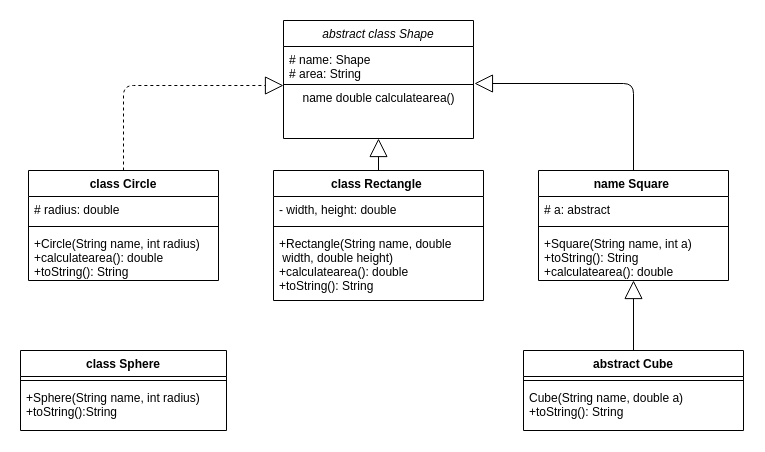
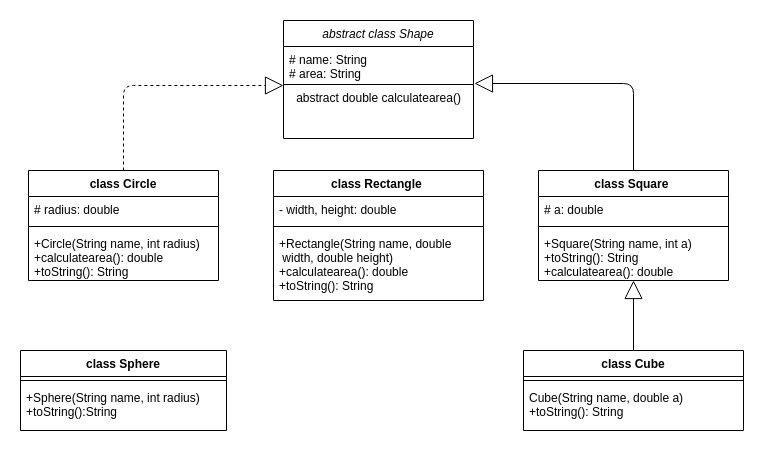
  <mxCell id="0" />
  <mxCell id="1" parent="0" />
  <mxCell id="2" value="abstract class Shape" style="swimlane;fontStyle=2;align=center;verticalAlign=top;childLayout=stackLayout;horizontal=1;startSize=26;horizontalStack=0;resizeParent=1;resizeLast=0;collapsible=1;marginBottom=0;rounded=0;shadow=0;strokeWidth=1;" parent="1" vertex="1"><mxGeometry x="283" y="20" width="190" height="118" as="geometry"><mxRectangle x="230" y="140" width="160" height="26" as="alternateBounds" /></mxGeometry></mxCell>
- <mxCell id="3" value="# name: Shape&#10;# area: String" style="text;align=left;verticalAlign=top;spacingLeft=4;spacingRight=4;overflow=hidden;rotatable=0;points=[[0,0.5],[1,0.5]];portConstraint=eastwest;rounded=0;shadow=0;html=0;" parent="2" vertex="1"><mxGeometry y="26" width="190" height="34" as="geometry" /></mxCell>
+ <mxCell id="3" value="# name: String&#10;# area: String" style="text;align=left;verticalAlign=top;spacingLeft=4;spacingRight=4;overflow=hidden;rotatable=0;points=[[0,0.5],[1,0.5]];portConstraint=eastwest;rounded=0;shadow=0;html=0;" parent="2" vertex="1"><mxGeometry y="26" width="190" height="34" as="geometry" /></mxCell>
  <mxCell id="4" value="" style="line;html=1;strokeWidth=1;align=left;verticalAlign=middle;spacingTop=-1;spacingLeft=3;spacingRight=3;rotatable=0;labelPosition=right;points=[];portConstraint=eastwest;" parent="2" vertex="1"><mxGeometry y="60" width="190" height="8" as="geometry" /></mxCell>
- <mxCell id="5" value="name double calculatearea()" style="text;html=1;align=center;verticalAlign=middle;resizable=0;points=[];autosize=1;" vertex="1" parent="2"><mxGeometry y="68" width="190" height="20" as="geometry" /></mxCell>
+ <mxCell id="5" value="abstract double calculatearea()" style="text;html=1;align=center;verticalAlign=middle;resizable=0;points=[];autosize=1;" vertex="1" parent="2"><mxGeometry y="68" width="190" height="20" as="geometry" /></mxCell>
  <mxCell id="6" value="class Circle" style="swimlane;fontStyle=1;align=center;verticalAlign=top;childLayout=stackLayout;horizontal=1;startSize=26;horizontalStack=0;resizeParent=1;resizeParentMax=0;resizeLast=0;collapsible=1;marginBottom=0;" vertex="1" parent="1"><mxGeometry x="28" y="170" width="190" height="110" as="geometry" /></mxCell>
  <mxCell id="7" value="# radius: double" style="text;strokeColor=none;fillColor=none;align=left;verticalAlign=top;spacingLeft=4;spacingRight=4;overflow=hidden;rotatable=0;points=[[0,0.5],[1,0.5]];portConstraint=eastwest;" vertex="1" parent="6"><mxGeometry y="26" width="190" height="26" as="geometry" /></mxCell>
  <mxCell id="8" value="" style="line;strokeWidth=1;fillColor=none;align=left;verticalAlign=middle;spacingTop=-1;spacingLeft=3;spacingRight=3;rotatable=0;labelPosition=right;points=[];portConstraint=eastwest;" vertex="1" parent="6"><mxGeometry y="52" width="190" height="8" as="geometry" /></mxCell>
  <mxCell id="9" value="+Circle(String name, int radius)&#10;+calculatearea(): double&#10;+toString(): String" style="text;strokeColor=none;fillColor=none;align=left;verticalAlign=top;spacingLeft=4;spacingRight=4;overflow=hidden;rotatable=0;points=[[0,0.5],[1,0.5]];portConstraint=eastwest;" vertex="1" parent="6"><mxGeometry y="60" width="190" height="50" as="geometry" /></mxCell>
- <mxCell id="10" value="name Square " style="swimlane;fontStyle=1;align=center;verticalAlign=top;childLayout=stackLayout;horizontal=1;startSize=26;horizontalStack=0;resizeParent=1;resizeParentMax=0;resizeLast=0;collapsible=1;marginBottom=0;" vertex="1" parent="1"><mxGeometry x="538" y="170" width="190" height="110" as="geometry" /></mxCell>
- <mxCell id="11" value="# a: abstract" style="text;strokeColor=none;fillColor=none;align=left;verticalAlign=top;spacingLeft=4;spacingRight=4;overflow=hidden;rotatable=0;points=[[0,0.5],[1,0.5]];portConstraint=eastwest;" vertex="1" parent="10"><mxGeometry y="26" width="190" height="26" as="geometry" /></mxCell>
+ <mxCell id="10" value="class Square " style="swimlane;fontStyle=1;align=center;verticalAlign=top;childLayout=stackLayout;horizontal=1;startSize=26;horizontalStack=0;resizeParent=1;resizeParentMax=0;resizeLast=0;collapsible=1;marginBottom=0;" vertex="1" parent="1"><mxGeometry x="538" y="170" width="190" height="110" as="geometry" /></mxCell>
+ <mxCell id="11" value="# a: double" style="text;strokeColor=none;fillColor=none;align=left;verticalAlign=top;spacingLeft=4;spacingRight=4;overflow=hidden;rotatable=0;points=[[0,0.5],[1,0.5]];portConstraint=eastwest;" vertex="1" parent="10"><mxGeometry y="26" width="190" height="26" as="geometry" /></mxCell>
  <mxCell id="12" value="" style="line;strokeWidth=1;fillColor=none;align=left;verticalAlign=middle;spacingTop=-1;spacingLeft=3;spacingRight=3;rotatable=0;labelPosition=right;points=[];portConstraint=eastwest;" vertex="1" parent="10"><mxGeometry y="52" width="190" height="8" as="geometry" /></mxCell>
  <mxCell id="13" value="+Square(String name, int a)&#10;+toString(): String&#10;+calculatearea(): double" style="text;strokeColor=none;fillColor=none;align=left;verticalAlign=top;spacingLeft=4;spacingRight=4;overflow=hidden;rotatable=0;points=[[0,0.5],[1,0.5]];portConstraint=eastwest;" vertex="1" parent="10"><mxGeometry y="60" width="190" height="50" as="geometry" /></mxCell>
  <mxCell id="14" value="class Rectangle " style="swimlane;fontStyle=1;align=center;verticalAlign=top;childLayout=stackLayout;horizontal=1;startSize=26;horizontalStack=0;resizeParent=1;resizeParentMax=0;resizeLast=0;collapsible=1;marginBottom=0;" vertex="1" parent="1"><mxGeometry x="273" y="170" width="210" height="130" as="geometry" /></mxCell>
  <mxCell id="15" value="- width, height: double" style="text;strokeColor=none;fillColor=none;align=left;verticalAlign=top;spacingLeft=4;spacingRight=4;overflow=hidden;rotatable=0;points=[[0,0.5],[1,0.5]];portConstraint=eastwest;" vertex="1" parent="14"><mxGeometry y="26" width="210" height="26" as="geometry" /></mxCell>
  <mxCell id="16" value="" style="line;strokeWidth=1;fillColor=none;align=left;verticalAlign=middle;spacingTop=-1;spacingLeft=3;spacingRight=3;rotatable=0;labelPosition=right;points=[];portConstraint=eastwest;" vertex="1" parent="14"><mxGeometry y="52" width="210" height="8" as="geometry" /></mxCell>
  <mxCell id="17" value="+Rectangle(String name, double&#10; width, double height)&#10;+calculatearea(): double&#10;+toString(): String" style="text;strokeColor=none;fillColor=none;align=left;verticalAlign=top;spacingLeft=4;spacingRight=4;overflow=hidden;rotatable=0;points=[[0,0.5],[1,0.5]];portConstraint=eastwest;" vertex="1" parent="14"><mxGeometry y="60" width="210" height="70" as="geometry" /></mxCell>
- <mxCell id="18" value="abstract Cube" style="swimlane;fontStyle=1;align=center;verticalAlign=top;childLayout=stackLayout;horizontal=1;startSize=26;horizontalStack=0;resizeParent=1;resizeParentMax=0;resizeLast=0;collapsible=1;marginBottom=0;" vertex="1" parent="1"><mxGeometry x="523" y="350" width="220" height="80" as="geometry" /></mxCell>
+ <mxCell id="18" value="class Cube" style="swimlane;fontStyle=1;align=center;verticalAlign=top;childLayout=stackLayout;horizontal=1;startSize=26;horizontalStack=0;resizeParent=1;resizeParentMax=0;resizeLast=0;collapsible=1;marginBottom=0;" vertex="1" parent="1"><mxGeometry x="523" y="350" width="220" height="80" as="geometry" /></mxCell>
  <mxCell id="19" value="" style="line;strokeWidth=1;fillColor=none;align=left;verticalAlign=middle;spacingTop=-1;spacingLeft=3;spacingRight=3;rotatable=0;labelPosition=right;points=[];portConstraint=eastwest;" vertex="1" parent="18"><mxGeometry y="26" width="220" height="8" as="geometry" /></mxCell>
  <mxCell id="20" value="Cube(String name, double a)&#10;+toString(): String" style="text;strokeColor=none;fillColor=none;align=left;verticalAlign=top;spacingLeft=4;spacingRight=4;overflow=hidden;rotatable=0;points=[[0,0.5],[1,0.5]];portConstraint=eastwest;" vertex="1" parent="18"><mxGeometry y="34" width="220" height="46" as="geometry" /></mxCell>
  <mxCell id="21" value="" style="endArrow=block;endSize=16;endFill=0;html=1;entryX=0;entryY=-0.15;entryDx=0;entryDy=0;entryPerimeter=0;dashed=1;" edge="1" parent="1" source="6" target="5"><mxGeometry width="160" relative="1" as="geometry"><mxPoint x="294" y="360" as="sourcePoint" /><mxPoint x="454" y="360" as="targetPoint" /><Array as="points"><mxPoint x="123" y="85" /></Array></mxGeometry></mxCell>
  <mxCell id="22" value="" style="endArrow=block;endSize=16;endFill=0;html=1;" edge="1" parent="1" source="18" target="13"><mxGeometry width="160" relative="1" as="geometry"><mxPoint x="294" y="360" as="sourcePoint" /><mxPoint x="454" y="360" as="targetPoint" /></mxGeometry></mxCell>
- <mxCell id="23" value="" style="endArrow=block;endSize=16;endFill=0;html=1;" edge="1" parent="1" source="14" target="2"><mxGeometry width="160" relative="1" as="geometry"><mxPoint x="294" y="360" as="sourcePoint" /><mxPoint x="454" y="360" as="targetPoint" /></mxGeometry></mxCell>
  <mxCell id="24" value="" style="endArrow=block;endSize=16;endFill=0;html=1;entryX=1.005;entryY=-0.25;entryDx=0;entryDy=0;entryPerimeter=0;exitX=0.5;exitY=0;exitDx=0;exitDy=0;" edge="1" parent="1" source="10" target="5"><mxGeometry width="160" relative="1" as="geometry"><mxPoint x="294" y="360" as="sourcePoint" /><mxPoint x="454" y="360" as="targetPoint" /><Array as="points"><mxPoint x="633" y="83" /></Array></mxGeometry></mxCell>
  <mxCell id="25" value="class Sphere" style="swimlane;fontStyle=1;align=center;verticalAlign=top;childLayout=stackLayout;horizontal=1;startSize=26;horizontalStack=0;resizeParent=1;resizeParentMax=0;resizeLast=0;collapsible=1;marginBottom=0;" vertex="1" parent="1"><mxGeometry x="20" y="350" width="206" height="80" as="geometry" /></mxCell>
  <mxCell id="26" value="" style="line;strokeWidth=1;fillColor=none;align=left;verticalAlign=middle;spacingTop=-1;spacingLeft=3;spacingRight=3;rotatable=0;labelPosition=right;points=[];portConstraint=eastwest;" vertex="1" parent="25"><mxGeometry y="26" width="206" height="8" as="geometry" /></mxCell>
  <mxCell id="27" value="+Sphere(String name, int radius)&#10;+toString():String" style="text;strokeColor=none;fillColor=none;align=left;verticalAlign=top;spacingLeft=4;spacingRight=4;overflow=hidden;rotatable=0;points=[[0,0.5],[1,0.5]];portConstraint=eastwest;" vertex="1" parent="25"><mxGeometry y="34" width="206" height="46" as="geometry" /></mxCell>
